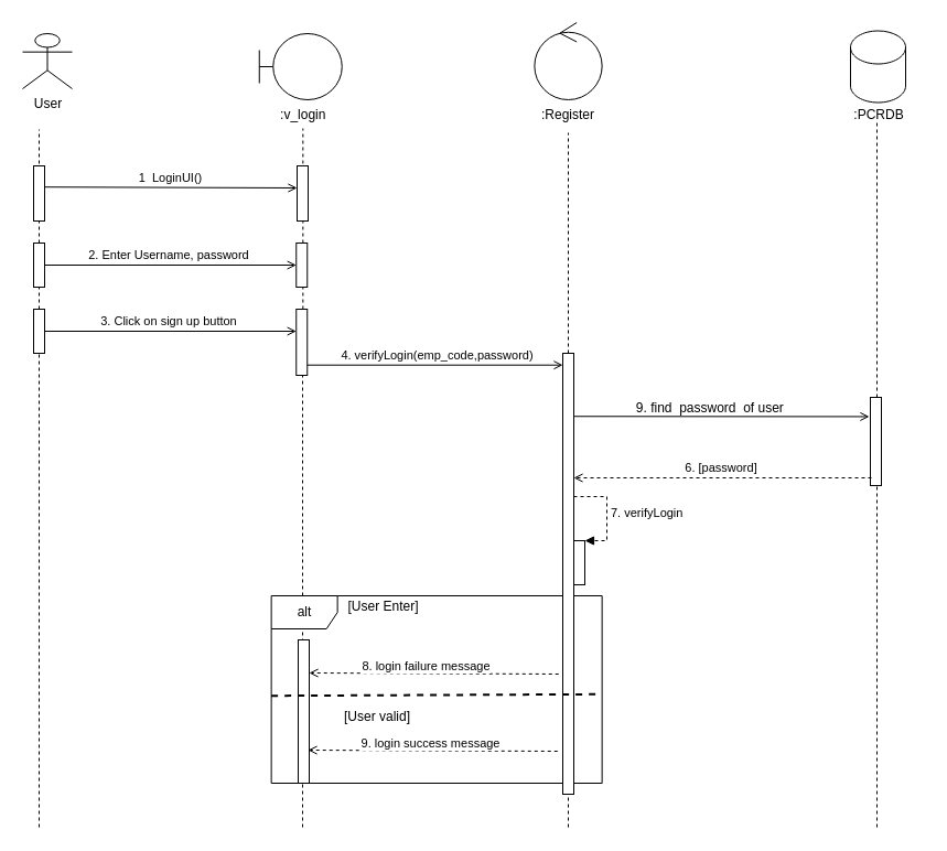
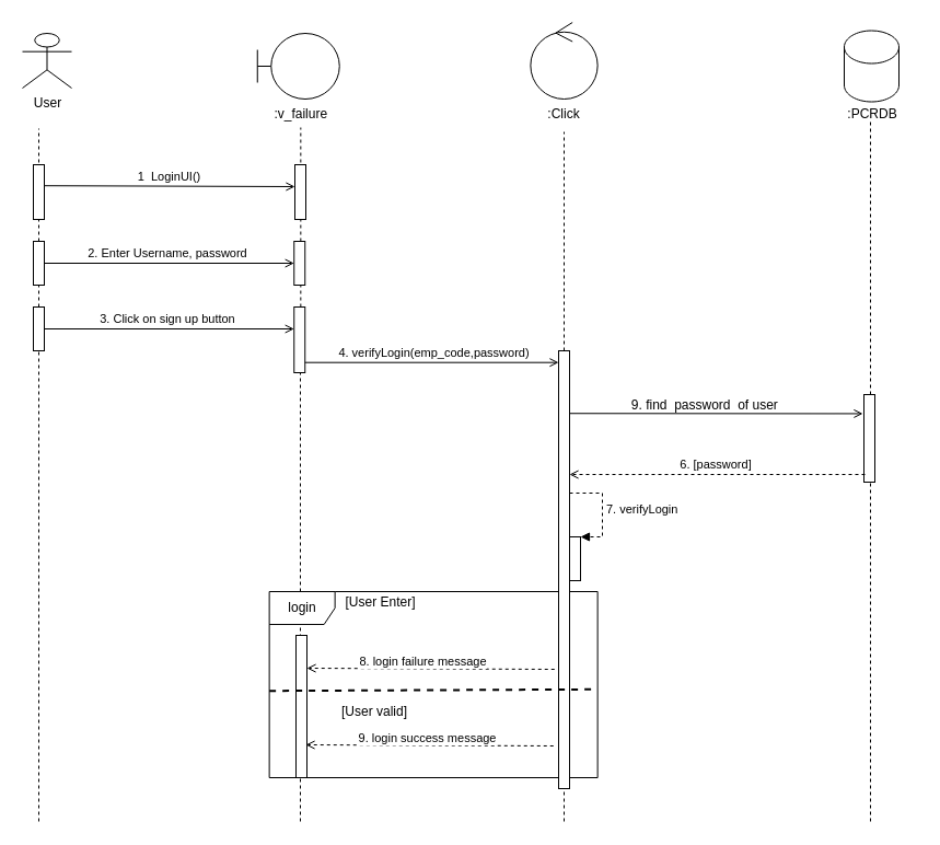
  <mxCell id="0" />
  <mxCell id="1" parent="0" />
  <mxCell id="2" value="" style="endArrow=none;dashed=1;html=1;" parent="1" source="17" edge="1"><mxGeometry width="50" height="50" relative="1" as="geometry"><mxPoint x="35" y="710" as="sourcePoint" /><mxPoint x="35" y="117" as="targetPoint" /></mxGeometry></mxCell>
  <mxCell id="3" value="User" style="shape=umlActor;verticalLabelPosition=bottom;verticalAlign=top;html=1;outlineConnect=0;" parent="1" vertex="1"><mxGeometry x="20" y="30" width="45" height="50" as="geometry" /></mxCell>
  <mxCell id="4" value="" style="shape=umlBoundary;whiteSpace=wrap;html=1;" parent="1" vertex="1"><mxGeometry x="234.75" y="30" width="75" height="60" as="geometry" /></mxCell>
- <mxCell id="5" value=":v_login" style="text;align=center;fontStyle=0;verticalAlign=middle;spacingLeft=3;spacingRight=3;strokeColor=none;rotatable=0;points=[[0,0.5],[1,0.5]];portConstraint=eastwest;" parent="1" vertex="1"><mxGeometry x="234.75" y="90" width="80" height="26" as="geometry" /></mxCell>
+ <mxCell id="5" value=":v_failure" style="text;align=center;fontStyle=0;verticalAlign=middle;spacingLeft=3;spacingRight=3;strokeColor=none;rotatable=0;points=[[0,0.5],[1,0.5]];portConstraint=eastwest;" parent="1" vertex="1"><mxGeometry x="234.75" y="90" width="80" height="26" as="geometry" /></mxCell>
  <mxCell id="6" value="" style="endArrow=none;dashed=1;html=1;" parent="1" source="23" edge="1"><mxGeometry width="50" height="50" relative="1" as="geometry"><mxPoint x="274.33" y="709" as="sourcePoint" /><mxPoint x="274.33" y="116" as="targetPoint" /></mxGeometry></mxCell>
  <mxCell id="7" value="1&amp;nbsp; LoginUI()" style="html=1;verticalAlign=bottom;endArrow=open;endFill=0;exitX=1.02;exitY=0.384;exitDx=0;exitDy=0;exitPerimeter=0;entryX=0;entryY=0.4;entryDx=0;entryDy=0;entryPerimeter=0;" parent="1" source="8" target="9" edge="1"><mxGeometry width="80" relative="1" as="geometry"><mxPoint x="41" y="159" as="sourcePoint" /><mxPoint x="266" y="169" as="targetPoint" /></mxGeometry></mxCell>
  <mxCell id="8" value="" style="html=1;points=[];perimeter=orthogonalPerimeter;" parent="1" vertex="1"><mxGeometry x="30" y="150" width="10" height="50" as="geometry" /></mxCell>
  <mxCell id="9" value="" style="html=1;points=[];perimeter=orthogonalPerimeter;" parent="1" vertex="1"><mxGeometry x="269" y="150" width="10" height="50" as="geometry" /></mxCell>
  <mxCell id="10" value="" style="ellipse;shape=umlControl;whiteSpace=wrap;html=1;" parent="1" vertex="1"><mxGeometry x="484.38" y="20" width="61.25" height="70" as="geometry" /></mxCell>
- <mxCell id="11" value=":Register" style="text;align=center;fontStyle=0;verticalAlign=middle;spacingLeft=3;spacingRight=3;strokeColor=none;rotatable=0;points=[[0,0.5],[1,0.5]];portConstraint=eastwest;" parent="1" vertex="1"><mxGeometry x="475" y="90" width="80" height="26" as="geometry" /></mxCell>
+ <mxCell id="11" value=":Click" style="text;align=center;fontStyle=0;verticalAlign=middle;spacingLeft=3;spacingRight=3;strokeColor=none;rotatable=0;points=[[0,0.5],[1,0.5]];portConstraint=eastwest;" parent="1" vertex="1"><mxGeometry x="475" y="90" width="80" height="26" as="geometry" /></mxCell>
  <mxCell id="12" value="" style="endArrow=none;dashed=1;html=1;" parent="1" source="26" edge="1"><mxGeometry width="50" height="50" relative="1" as="geometry"><mxPoint x="515" y="710" as="sourcePoint" /><mxPoint x="515" y="120" as="targetPoint" /></mxGeometry></mxCell>
  <mxCell id="13" value="4. verifyLogin(emp_code,password)" style="html=1;verticalAlign=bottom;endArrow=open;exitX=0.926;exitY=0.845;exitDx=0;exitDy=0;exitPerimeter=0;endFill=0;" parent="1" source="23" target="26" edge="1"><mxGeometry x="0.011" width="80" relative="1" as="geometry"><mxPoint x="285" y="200" as="sourcePoint" /><mxPoint x="365" y="200" as="targetPoint" /><mxPoint as="offset" /></mxGeometry></mxCell>
  <mxCell id="14" value="" style="shape=cylinder3;whiteSpace=wrap;html=1;boundedLbl=1;backgroundOutline=1;size=15;" parent="1" vertex="1"><mxGeometry x="771" y="27.5" width="50" height="65" as="geometry" /></mxCell>
  <mxCell id="15" value="" style="endArrow=none;dashed=1;html=1;" parent="1" source="28" edge="1"><mxGeometry width="50" height="50" relative="1" as="geometry"><mxPoint x="795" y="711.882" as="sourcePoint" /><mxPoint x="795" y="110" as="targetPoint" /></mxGeometry></mxCell>
  <mxCell id="16" value=":PCRDB" style="text;align=center;fontStyle=0;verticalAlign=middle;spacingLeft=3;spacingRight=3;strokeColor=none;rotatable=0;points=[[0,0.5],[1,0.5]];portConstraint=eastwest;" parent="1" vertex="1"><mxGeometry x="757" y="90" width="80" height="26" as="geometry" /></mxCell>
  <mxCell id="17" value="" style="html=1;points=[];perimeter=orthogonalPerimeter;" parent="1" vertex="1"><mxGeometry x="30" y="220" width="10" height="40" as="geometry" /></mxCell>
  <mxCell id="18" value="" style="endArrow=none;dashed=1;html=1;" parent="1" source="21" target="17" edge="1"><mxGeometry width="50" height="50" relative="1" as="geometry"><mxPoint x="35" y="710" as="sourcePoint" /><mxPoint x="35" y="117" as="targetPoint" /></mxGeometry></mxCell>
  <mxCell id="19" value="" style="html=1;points=[];perimeter=orthogonalPerimeter;" parent="1" vertex="1"><mxGeometry x="268.25" y="220" width="10" height="40" as="geometry" /></mxCell>
  <mxCell id="20" value="2. Enter Username, password&amp;nbsp;" style="html=1;verticalAlign=bottom;endArrow=open;endFill=0;" parent="1" target="19" edge="1"><mxGeometry width="80" relative="1" as="geometry"><mxPoint x="40" y="240" as="sourcePoint" /><mxPoint x="120" y="240" as="targetPoint" /></mxGeometry></mxCell>
  <mxCell id="21" value="" style="html=1;points=[];perimeter=orthogonalPerimeter;" parent="1" vertex="1"><mxGeometry x="30" y="280" width="10" height="40" as="geometry" /></mxCell>
  <mxCell id="22" value="" style="endArrow=none;dashed=1;html=1;" parent="1" target="21" edge="1"><mxGeometry width="50" height="50" relative="1" as="geometry"><mxPoint x="35" y="750" as="sourcePoint" /><mxPoint x="35" y="260" as="targetPoint" /></mxGeometry></mxCell>
  <mxCell id="23" value="" style="html=1;points=[];perimeter=orthogonalPerimeter;" parent="1" vertex="1"><mxGeometry x="268.25" y="280" width="10" height="60" as="geometry" /></mxCell>
  <mxCell id="24" value="" style="endArrow=none;dashed=1;html=1;" parent="1" target="23" edge="1"><mxGeometry width="50" height="50" relative="1" as="geometry"><mxPoint x="274" y="750" as="sourcePoint" /><mxPoint x="274.33" y="116" as="targetPoint" /></mxGeometry></mxCell>
  <mxCell id="25" value="3. Click on sign up button&amp;nbsp;" style="html=1;verticalAlign=bottom;endArrow=open;endFill=0;" parent="1" source="21" target="23" edge="1"><mxGeometry width="80" relative="1" as="geometry"><mxPoint x="45" y="300" as="sourcePoint" /><mxPoint x="125" y="300" as="targetPoint" /></mxGeometry></mxCell>
  <mxCell id="26" value="" style="html=1;points=[];perimeter=orthogonalPerimeter;" parent="1" vertex="1"><mxGeometry x="510" y="320" width="10" height="400" as="geometry" /></mxCell>
  <mxCell id="27" value="" style="endArrow=none;dashed=1;html=1;" parent="1" target="26" edge="1"><mxGeometry width="50" height="50" relative="1" as="geometry"><mxPoint x="515" y="750" as="sourcePoint" /><mxPoint x="515" y="120" as="targetPoint" /></mxGeometry></mxCell>
  <mxCell id="28" value="" style="html=1;points=[];perimeter=orthogonalPerimeter;" parent="1" vertex="1"><mxGeometry x="789" y="360" width="10" height="40" as="geometry" /></mxCell>
  <mxCell id="29" value="" style="endArrow=none;dashed=1;html=1;" parent="1" target="28" edge="1"><mxGeometry width="50" height="50" relative="1" as="geometry"><mxPoint x="795" y="750" as="sourcePoint" /><mxPoint x="795" y="110" as="targetPoint" /></mxGeometry></mxCell>
  <mxCell id="30" value="" style="html=1;points=[];perimeter=orthogonalPerimeter;" parent="1" vertex="1"><mxGeometry x="789" y="360" width="10" height="80" as="geometry" /></mxCell>
  <mxCell id="31" value="" style="html=1;verticalAlign=bottom;endArrow=open;entryX=-0.103;entryY=0.218;entryDx=0;entryDy=0;entryPerimeter=0;endFill=0;" parent="1" target="30" edge="1"><mxGeometry width="80" relative="1" as="geometry"><mxPoint x="520.01" y="377.24" as="sourcePoint" /><mxPoint x="605" y="380" as="targetPoint" /></mxGeometry></mxCell>
  <mxCell id="32" value="9. find&amp;nbsp; password&amp;nbsp; of user&amp;nbsp;" style="text;html=1;align=center;verticalAlign=middle;resizable=0;points=[];autosize=1;" parent="1" vertex="1"><mxGeometry x="570" y="360" width="150" height="20" as="geometry" /></mxCell>
  <mxCell id="33" value="6. [password]&amp;nbsp;" style="html=1;verticalAlign=bottom;endArrow=open;endFill=0;dashed=1;" parent="1" target="26" edge="1"><mxGeometry width="80" relative="1" as="geometry"><mxPoint x="790" y="433" as="sourcePoint" /><mxPoint x="675" y="410" as="targetPoint" /></mxGeometry></mxCell>
  <mxCell id="34" value="" style="html=1;points=[];perimeter=orthogonalPerimeter;" parent="1" vertex="1"><mxGeometry x="520" y="490" width="10" height="40" as="geometry" /></mxCell>
  <mxCell id="35" value="7. verifyLogin" style="edgeStyle=orthogonalEdgeStyle;html=1;align=left;spacingLeft=2;endArrow=block;rounded=0;entryX=1;entryY=0;dashed=1;" parent="1" source="26" target="34" edge="1"><mxGeometry relative="1" as="geometry"><mxPoint x="525" y="450" as="sourcePoint" /><Array as="points"><mxPoint x="550" y="450" /><mxPoint x="550" y="490" /></Array></mxGeometry></mxCell>
- <mxCell id="36" value="alt" style="shape=umlFrame;whiteSpace=wrap;html=1;" parent="1" vertex="1"><mxGeometry x="245.63" y="540" width="300" height="170" as="geometry" /></mxCell>
+ <mxCell id="36" value="login" style="shape=umlFrame;whiteSpace=wrap;html=1;" parent="1" vertex="1"><mxGeometry x="245.63" y="540" width="300" height="170" as="geometry" /></mxCell>
  <mxCell id="37" value="[User Enter]" style="text;html=1;strokeColor=none;fillColor=none;align=center;verticalAlign=middle;whiteSpace=wrap;rounded=0;" parent="1" vertex="1"><mxGeometry x="309.75" y="540" width="75.25" height="20" as="geometry" /></mxCell>
  <mxCell id="38" value="" style="endArrow=open;html=1;dashed=1;endFill=0;" parent="1" edge="1"><mxGeometry width="50" height="50" relative="1" as="geometry"><mxPoint x="506.25" y="611" as="sourcePoint" /><mxPoint x="280" y="610" as="targetPoint" /></mxGeometry></mxCell>
  <mxCell id="39" value="8. login failure message" style="edgeLabel;html=1;align=center;verticalAlign=middle;resizable=0;points=[];" parent="38" vertex="1" connectable="0"><mxGeometry x="0.13" y="-1" relative="1" as="geometry"><mxPoint x="7.49" y="-6.43" as="offset" /></mxGeometry></mxCell>
  <mxCell id="40" value="" style="html=1;points=[];perimeter=orthogonalPerimeter;" parent="1" vertex="1"><mxGeometry x="270" y="580" width="10" height="130" as="geometry" /></mxCell>
  <mxCell id="41" value="" style="html=1;points=[];perimeter=orthogonalPerimeter;" parent="1" vertex="1"><mxGeometry x="510" y="320" width="10" height="400" as="geometry" /></mxCell>
  <mxCell id="42" value="" style="endArrow=none;dashed=1;html=1;exitX=-0.001;exitY=0.456;exitDx=0;exitDy=0;exitPerimeter=0;entryX=0.999;entryY=0.449;entryDx=0;entryDy=0;entryPerimeter=0;strokeWidth=2;" parent="1" edge="1"><mxGeometry width="50" height="50" relative="1" as="geometry"><mxPoint x="245.63" y="630.7" as="sourcePoint" /><mxPoint x="545.63" y="629.3" as="targetPoint" /></mxGeometry></mxCell>
  <mxCell id="43" value="" style="endArrow=open;html=1;dashed=1;endFill=0;" parent="1" edge="1"><mxGeometry width="50" height="50" relative="1" as="geometry"><mxPoint x="505.25" y="681" as="sourcePoint" /><mxPoint x="279" y="680" as="targetPoint" /></mxGeometry></mxCell>
  <mxCell id="44" value="9. login success message" style="edgeLabel;html=1;align=center;verticalAlign=middle;resizable=0;points=[];" parent="43" vertex="1" connectable="0"><mxGeometry x="0.13" y="-1" relative="1" as="geometry"><mxPoint x="12.49" y="-6.43" as="offset" /></mxGeometry></mxCell>
  <mxCell id="45" value="[User valid]" style="text;html=1;strokeColor=none;fillColor=none;align=center;verticalAlign=middle;whiteSpace=wrap;rounded=0;" parent="1" vertex="1"><mxGeometry x="306.75" y="640" width="70" height="20" as="geometry" /></mxCell>
